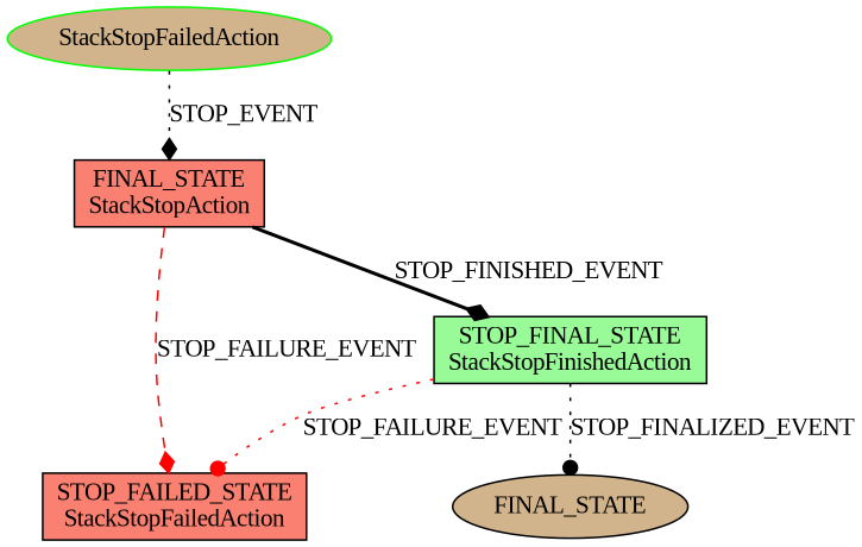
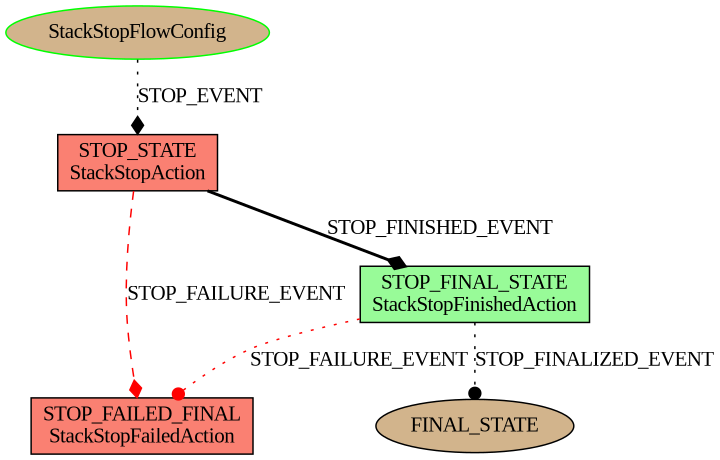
  digraph {
    fontname="Liberation Serif"
    node [color=black fillcolor=tan fontname="Liberation Serif" shape=rect style=filled]
    edge [arrowhead=diamond color=black fontname="Liberation Serif" style=dotted]
-   n1 [color=green label=StackStopFailedAction shape=ellipse]
-   n2 [fillcolor=salmon label="FINAL_STATE\nStackStopAction"]
-   n3 [fillcolor=salmon label="STOP_FAILED_STATE\nStackStopFailedAction"]
+   n1 [color=green label=StackStopFlowConfig shape=ellipse]
+   n2 [fillcolor=salmon label="STOP_STATE\nStackStopAction"]
+   n3 [fillcolor=salmon label="STOP_FAILED_FINAL\nStackStopFailedAction"]
    n4 [fillcolor=palegreen label="STOP_FINAL_STATE\nStackStopFinishedAction"]
    FINAL_STATE [color="" shape=""]
    n1 -> n2 [label=STOP_EVENT]
    n2 -> n3 [color=red label=STOP_FAILURE_EVENT style=dashed]
    n2 -> n4 [label=STOP_FINISHED_EVENT style=bold]
    n4 -> n3 [arrowhead=dot color=red label=STOP_FAILURE_EVENT]
    n4 -> FINAL_STATE [arrowhead=dot label=STOP_FINALIZED_EVENT]
  }
